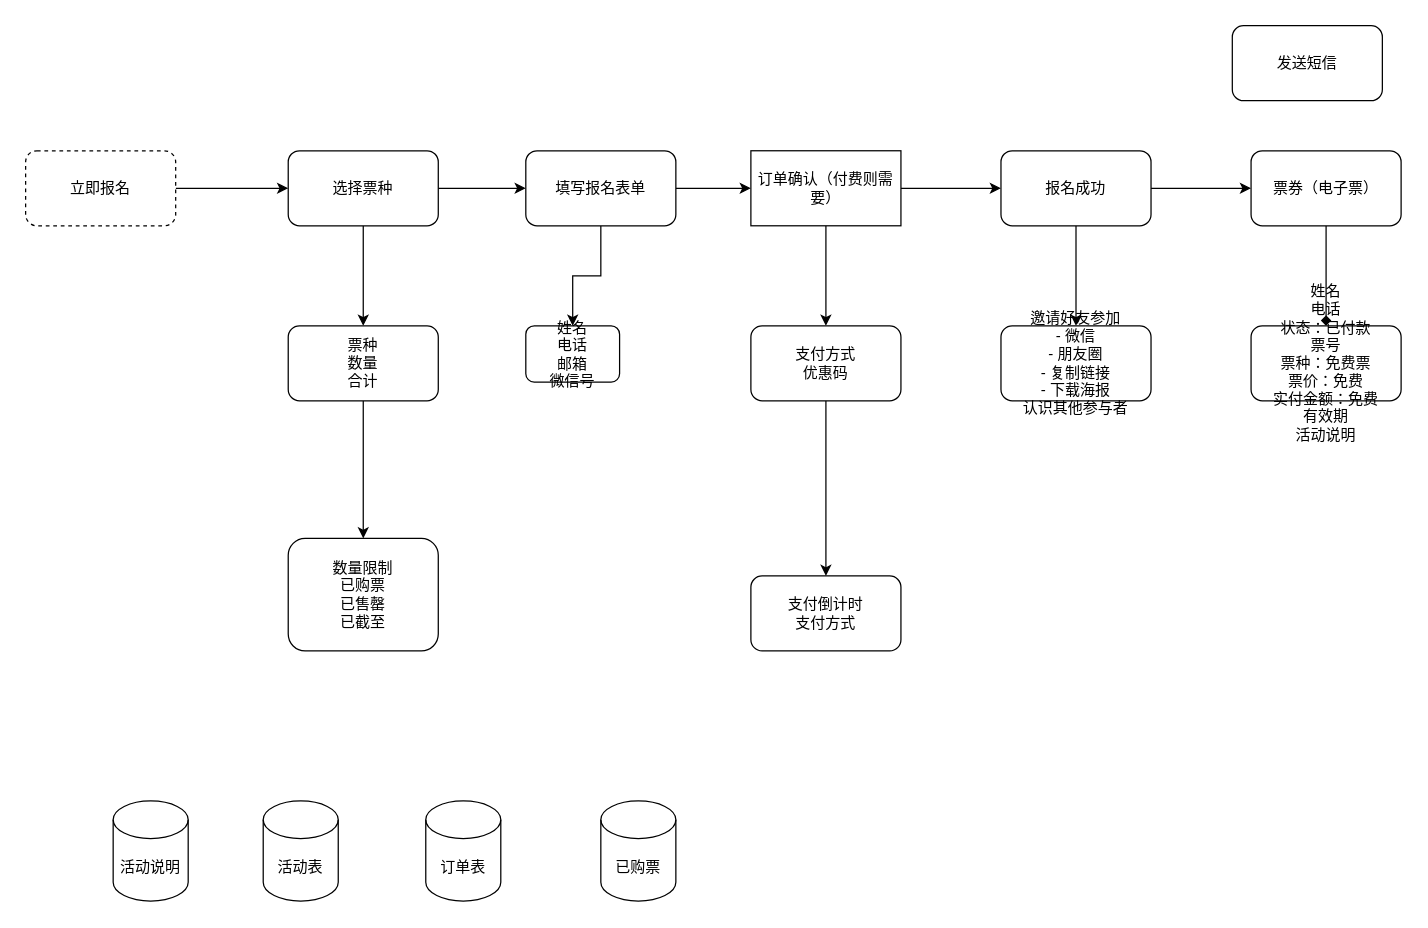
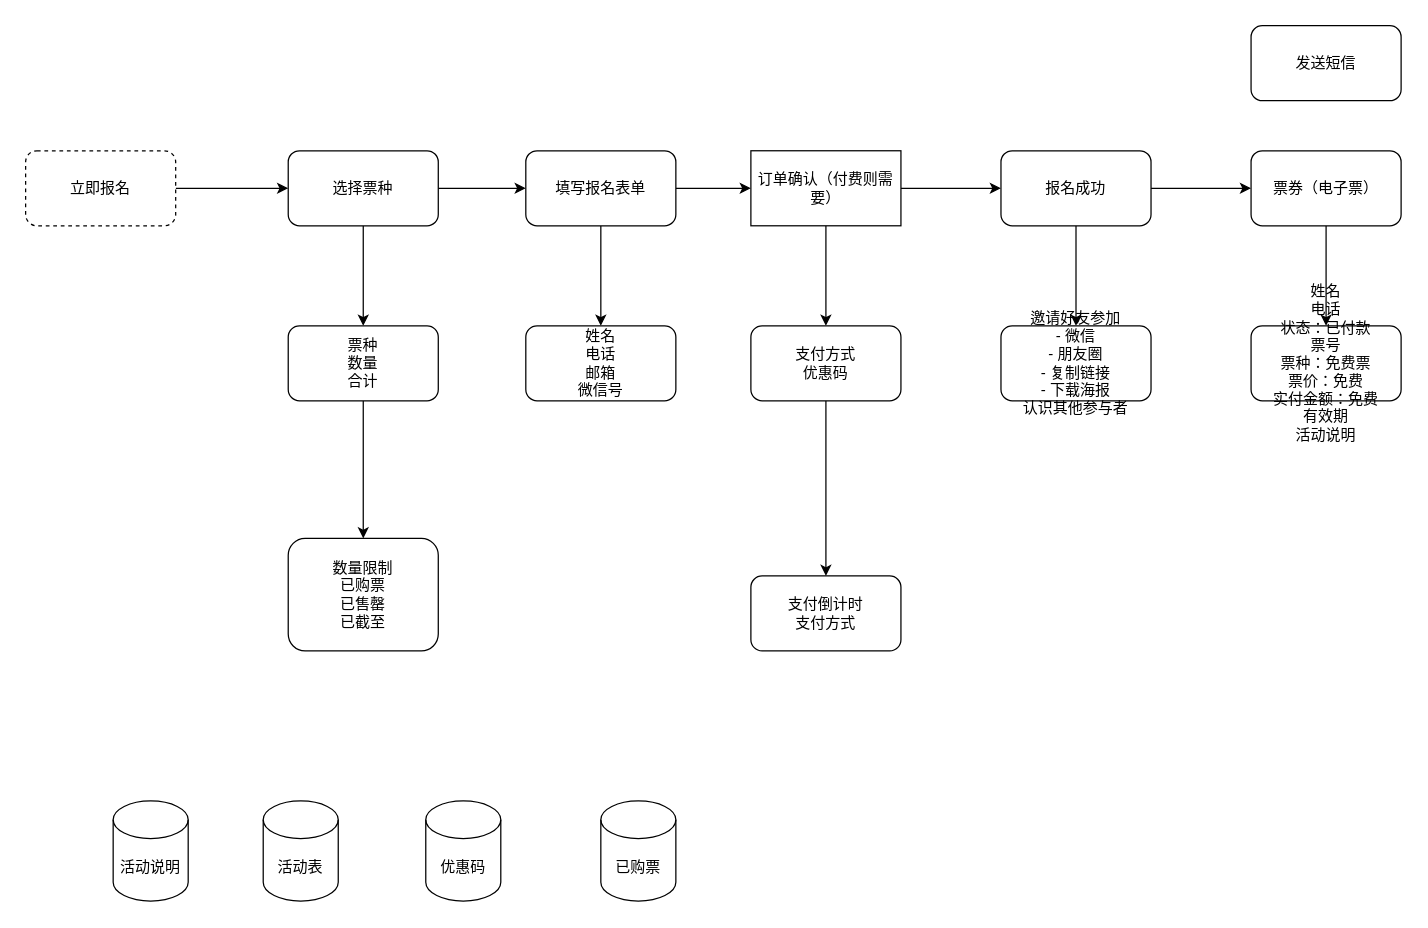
  <mxCell id="0" />
  <mxCell id="1" parent="0" />
  <mxCell id="2" style="edgeStyle=orthogonalEdgeStyle;rounded=0;orthogonalLoop=1;jettySize=auto;html=1;exitX=1;exitY=0.5;exitDx=0;exitDy=0;" edge="1" parent="1" source="3" target="6"><mxGeometry relative="1" as="geometry" /></mxCell>
  <mxCell id="3" value="立即报名" style="rounded=1;whiteSpace=wrap;html=1;dashed=1;" vertex="1" parent="1"><mxGeometry x="20" y="120" width="120" height="60" as="geometry" /></mxCell>
  <mxCell id="4" style="edgeStyle=orthogonalEdgeStyle;rounded=0;orthogonalLoop=1;jettySize=auto;html=1;exitX=1;exitY=0.5;exitDx=0;exitDy=0;entryX=0;entryY=0.5;entryDx=0;entryDy=0;" edge="1" parent="1" source="6" target="9"><mxGeometry relative="1" as="geometry" /></mxCell>
  <mxCell id="5" value="" style="edgeStyle=orthogonalEdgeStyle;rounded=0;orthogonalLoop=1;jettySize=auto;html=1;" edge="1" parent="1" source="6" target="15"><mxGeometry relative="1" as="geometry" /></mxCell>
  <mxCell id="6" value="选择票种" style="rounded=1;whiteSpace=wrap;html=1;" vertex="1" parent="1"><mxGeometry x="230" y="120" width="120" height="60" as="geometry" /></mxCell>
  <mxCell id="7" value="" style="edgeStyle=orthogonalEdgeStyle;rounded=0;orthogonalLoop=1;jettySize=auto;html=1;" edge="1" parent="1" source="9" target="13"><mxGeometry relative="1" as="geometry" /></mxCell>
  <mxCell id="8" style="edgeStyle=orthogonalEdgeStyle;rounded=0;orthogonalLoop=1;jettySize=auto;html=1;exitX=1;exitY=0.5;exitDx=0;exitDy=0;entryX=0;entryY=0.5;entryDx=0;entryDy=0;" edge="1" parent="1" source="9" target="12"><mxGeometry relative="1" as="geometry" /></mxCell>
  <mxCell id="9" value="填写报名表单" style="rounded=1;whiteSpace=wrap;html=1;" vertex="1" parent="1"><mxGeometry x="420" y="120" width="120" height="60" as="geometry" /></mxCell>
  <mxCell id="10" value="" style="edgeStyle=orthogonalEdgeStyle;rounded=0;orthogonalLoop=1;jettySize=auto;html=1;" edge="1" parent="1" source="12" target="18"><mxGeometry relative="1" as="geometry" /></mxCell>
  <mxCell id="11" style="edgeStyle=orthogonalEdgeStyle;rounded=0;orthogonalLoop=1;jettySize=auto;html=1;exitX=1;exitY=0.5;exitDx=0;exitDy=0;entryX=0;entryY=0.5;entryDx=0;entryDy=0;" edge="1" parent="1" source="12" target="22"><mxGeometry relative="1" as="geometry" /></mxCell>
  <mxCell id="12" value="订单确认（付费则需要）" style="whiteSpace=wrap;html=1;rounded=0;" vertex="1" parent="1"><mxGeometry x="600" y="120" width="120" height="60" as="geometry" /></mxCell>
- <mxCell id="13" value="姓名&lt;div&gt;电话&lt;/div&gt;&lt;div&gt;邮箱&lt;br&gt;微信号&lt;/div&gt;" style="whiteSpace=wrap;html=1;rounded=1;" vertex="1" parent="1"><mxGeometry x="420" y="260" width="75" height="45" as="geometry" /></mxCell>
+ <mxCell id="13" value="姓名&lt;div&gt;电话&lt;/div&gt;&lt;div&gt;邮箱&lt;br&gt;微信号&lt;/div&gt;" style="whiteSpace=wrap;html=1;rounded=1;" vertex="1" parent="1"><mxGeometry x="420" y="260" width="120" height="60" as="geometry" /></mxCell>
  <mxCell id="14" value="" style="edgeStyle=orthogonalEdgeStyle;rounded=0;orthogonalLoop=1;jettySize=auto;html=1;" edge="1" parent="1" source="15" target="16"><mxGeometry relative="1" as="geometry" /></mxCell>
  <mxCell id="15" value="票种&lt;div&gt;数量&lt;/div&gt;&lt;div&gt;合计&lt;/div&gt;" style="whiteSpace=wrap;html=1;rounded=1;" vertex="1" parent="1"><mxGeometry x="230" y="260" width="120" height="60" as="geometry" /></mxCell>
  <mxCell id="16" value="数量限制&lt;br&gt;已购票&lt;div&gt;已售罄&lt;br&gt;已截至&lt;/div&gt;" style="whiteSpace=wrap;html=1;rounded=1;" vertex="1" parent="1"><mxGeometry x="230" y="430" width="120" height="90" as="geometry" /></mxCell>
  <mxCell id="17" value="" style="edgeStyle=orthogonalEdgeStyle;rounded=0;orthogonalLoop=1;jettySize=auto;html=1;" edge="1" parent="1" source="18" target="19"><mxGeometry relative="1" as="geometry" /></mxCell>
  <mxCell id="18" value="支付方式&lt;br&gt;优惠码" style="whiteSpace=wrap;html=1;rounded=1;" vertex="1" parent="1"><mxGeometry x="600" y="260" width="120" height="60" as="geometry" /></mxCell>
  <mxCell id="19" value="支付倒计时&lt;br&gt;支付方式" style="whiteSpace=wrap;html=1;rounded=1;" vertex="1" parent="1"><mxGeometry x="600" y="460" width="120" height="60" as="geometry" /></mxCell>
  <mxCell id="20" style="edgeStyle=orthogonalEdgeStyle;rounded=0;orthogonalLoop=1;jettySize=auto;html=1;exitX=1;exitY=0.5;exitDx=0;exitDy=0;" edge="1" parent="1" source="22" target="24"><mxGeometry relative="1" as="geometry" /></mxCell>
  <mxCell id="21" value="" style="edgeStyle=orthogonalEdgeStyle;rounded=0;orthogonalLoop=1;jettySize=auto;html=1;" edge="1" parent="1" source="22" target="27"><mxGeometry relative="1" as="geometry" /></mxCell>
  <mxCell id="22" value="报名成功" style="rounded=1;whiteSpace=wrap;html=1;" vertex="1" parent="1"><mxGeometry x="800" y="120" width="120" height="60" as="geometry" /></mxCell>
- <mxCell id="23" value="" style="edgeStyle=orthogonalEdgeStyle;rounded=0;orthogonalLoop=1;jettySize=auto;html=1;endArrow=diamond;" edge="1" parent="1" source="24" target="25"><mxGeometry relative="1" as="geometry" /></mxCell>
+ <mxCell id="23" value="" style="edgeStyle=orthogonalEdgeStyle;rounded=0;orthogonalLoop=1;jettySize=auto;html=1;" edge="1" parent="1" source="24" target="25"><mxGeometry relative="1" as="geometry" /></mxCell>
  <mxCell id="24" value="票券（电子票）" style="rounded=1;whiteSpace=wrap;html=1;" vertex="1" parent="1"><mxGeometry x="1000" y="120" width="120" height="60" as="geometry" /></mxCell>
  <mxCell id="25" value="姓名&lt;br&gt;电话&lt;br&gt;&lt;div&gt;状态：已付款&lt;/div&gt;&lt;div&gt;票号&lt;br&gt;票种：免费票&lt;br&gt;票价：免费&lt;br&gt;实付金额：免费&lt;br&gt;有效期&lt;br&gt;活动说明&lt;/div&gt;" style="whiteSpace=wrap;html=1;rounded=1;" vertex="1" parent="1"><mxGeometry x="1000" y="260" width="120" height="60" as="geometry" /></mxCell>
  <mxCell id="26" value="活动说明" style="shape=cylinder3;whiteSpace=wrap;html=1;boundedLbl=1;backgroundOutline=1;size=15;" vertex="1" parent="1"><mxGeometry x="90" y="640" width="60" height="80" as="geometry" /></mxCell>
  <mxCell id="27" value="邀请好友参加&lt;br&gt;- 微信&lt;br&gt;- 朋友圈&lt;br&gt;- 复制链接&lt;br&gt;- 下载海报&lt;br&gt;认识其他参与者" style="whiteSpace=wrap;html=1;rounded=1;" vertex="1" parent="1"><mxGeometry x="800" y="260" width="120" height="60" as="geometry" /></mxCell>
  <mxCell id="28" value="活动表" style="shape=cylinder3;whiteSpace=wrap;html=1;boundedLbl=1;backgroundOutline=1;size=15;" vertex="1" parent="1"><mxGeometry x="210" y="640" width="60" height="80" as="geometry" /></mxCell>
- <mxCell id="29" value="发送短信" style="rounded=1;whiteSpace=wrap;html=1;" vertex="1" parent="1"><mxGeometry x="985" y="20" width="120" height="60" as="geometry" /></mxCell>
- <mxCell id="30" value="订单表" style="shape=cylinder3;whiteSpace=wrap;html=1;boundedLbl=1;backgroundOutline=1;size=15;" vertex="1" parent="1"><mxGeometry x="340" y="640" width="60" height="80" as="geometry" /></mxCell>
+ <mxCell id="29" value="发送短信" style="rounded=1;whiteSpace=wrap;html=1;" vertex="1" parent="1"><mxGeometry x="1000" y="20" width="120" height="60" as="geometry" /></mxCell>
+ <mxCell id="30" value="优惠码" style="shape=cylinder3;whiteSpace=wrap;html=1;boundedLbl=1;backgroundOutline=1;size=15;" vertex="1" parent="1"><mxGeometry x="340" y="640" width="60" height="80" as="geometry" /></mxCell>
  <mxCell id="31" value="已购票" style="shape=cylinder3;whiteSpace=wrap;html=1;boundedLbl=1;backgroundOutline=1;size=15;" vertex="1" parent="1"><mxGeometry x="480" y="640" width="60" height="80" as="geometry" /></mxCell>
